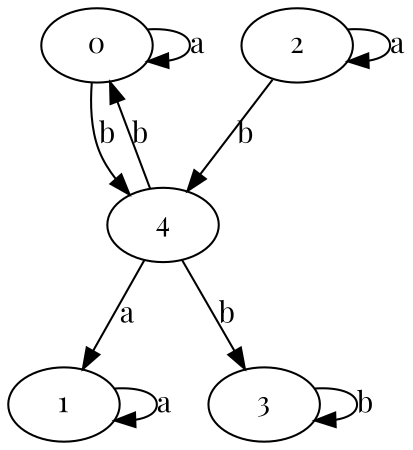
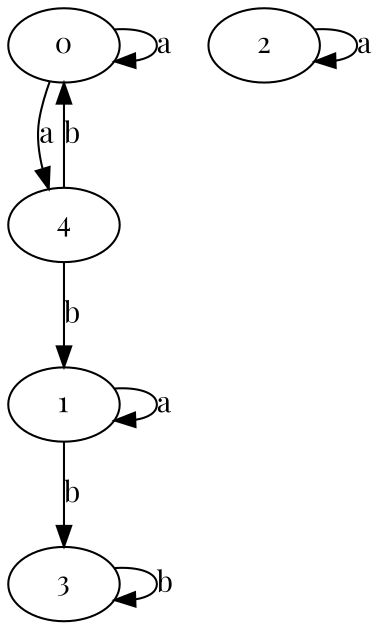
  digraph {
    d2tdocpreamble="\usetikzlibrary{automata}"
    d2tfigpreamble="\tikzstyle{every state}= [ draw=blue!50,very thick,fill=blue!20]  \tikzstyle{auto}= [fill=white]"
    fontname="Playfair Display"
    ranksep=0.5
    node [fontname="Playfair Display" style=state]
    edge [fontname="Playfair Display" lblstyle=auto topath="bend right"]
    n1 [label=0]
    n2 [label=4 style="state, initial"]
    n3 [label=1]
    n4 [label=3]
    n5 [label=2 style="state, accepting"]
    n1 -> n1 [label=a topath="loop above"]
-   n1 -> n2 [label=b]
+   n1 -> n2 [label=a]
    n2 -> n1 [label=b]
-   n2 -> n3 [label=a]
+   n2 -> n3 [label=b]
    n3 -> n3 [label=a topath="loop above"]
-   n2 -> n4 [label=b]
+   n3 -> n4 [label=b]
    n4 -> n4 [label=b topath="loop above"]
-   n5 -> n2 [label=b]
    n5 -> n5 [label=a topath="loop above"]
  }
